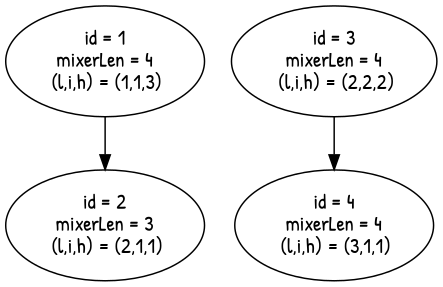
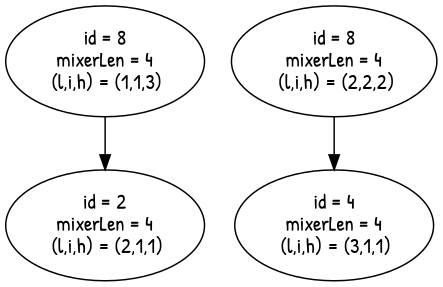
  digraph {
    fontname="Patrick Hand"
    ordering=out
    node [fontname="Patrick Hand"]
    edge [fontname="Patrick Hand"]
-   n1 [label="id = 1\n mixerLen = 4 \n (l,i,h) = (1,1,3)"]
-   n2 [label="id = 2\n mixerLen = 3 \n (l,i,h) = (2,1,1)"]
-   n3 [label="id = 3\n mixerLen = 4 \n (l,i,h) = (2,2,2)"]
+   n1 [label="id = 8\n mixerLen = 4 \n (l,i,h) = (1,1,3)"]
+   n2 [label="id = 2\n mixerLen = 4 \n (l,i,h) = (2,1,1)"]
+   n3 [label="id = 8\n mixerLen = 4 \n (l,i,h) = (2,2,2)"]
    n4 [label="id = 4\n mixerLen = 4 \n (l,i,h) = (3,1,1)"]
    n1 -> n2
    n3 -> n4
  }
